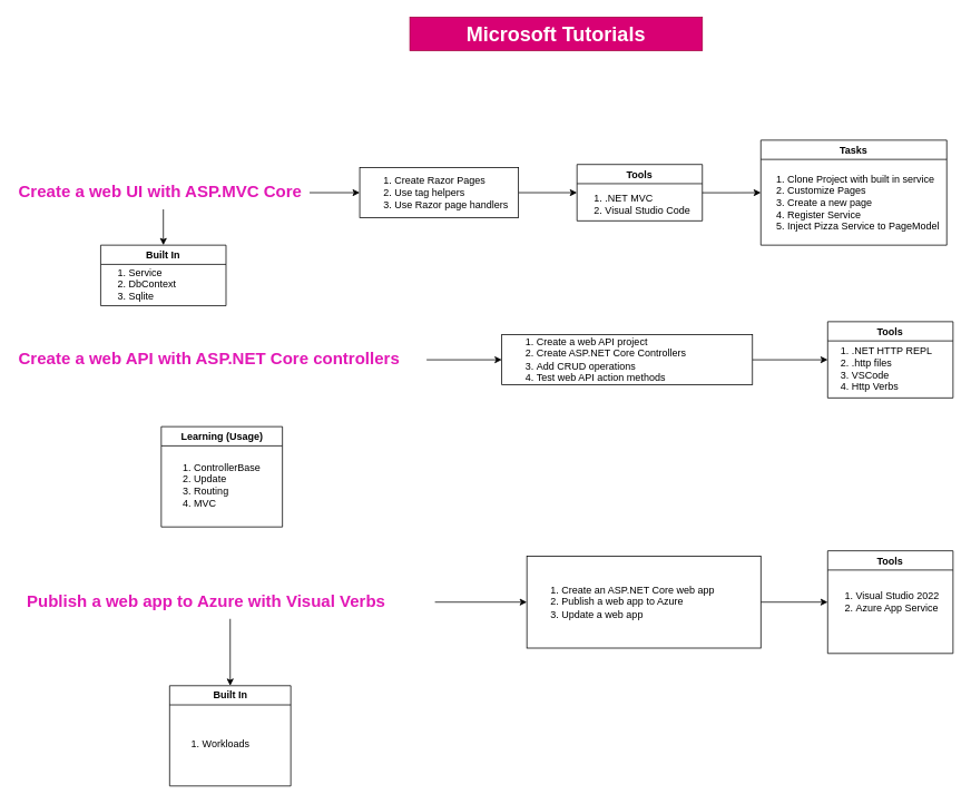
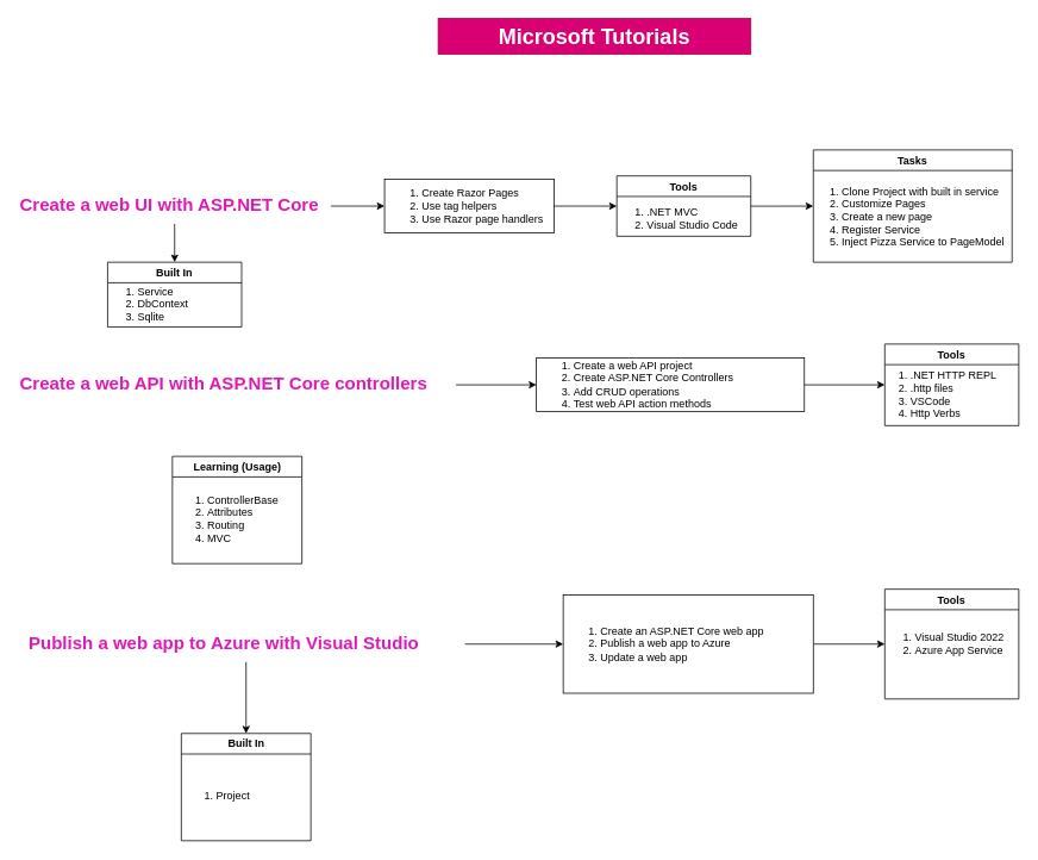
  <mxCell id="0" />
  <mxCell id="1" parent="0" />
  <mxCell id="2" value="&lt;h1 style=&quot;margin-top: 0px;&quot;&gt;Microsoft Tutorials&lt;/h1&gt;" style="text;html=1;overflow=hidden;rounded=0;align=center;fillColor=#d80073;strokeColor=#A50040;fontColor=#ffffff;" parent="1" vertex="1"><mxGeometry x="490" y="20" width="350" height="40" as="geometry" /></mxCell>
  <mxCell id="3" value="" style="edgeStyle=orthogonalEdgeStyle;rounded=0;orthogonalLoop=1;jettySize=auto;html=1;exitX=1;exitY=0.5;exitDx=0;exitDy=0;" parent="1" source="5" target="7" edge="1"><mxGeometry relative="1" as="geometry"><mxPoint x="370" y="220" as="sourcePoint" /></mxGeometry></mxCell>
  <mxCell id="4" style="edgeStyle=orthogonalEdgeStyle;rounded=0;orthogonalLoop=1;jettySize=auto;html=1;entryX=0.5;entryY=0;entryDx=0;entryDy=0;" parent="1" source="5" target="13" edge="1"><mxGeometry relative="1" as="geometry" /></mxCell>
- <mxCell id="5" value="&lt;h1 style=&quot;margin-top: 0px; font-size: 20px;&quot;&gt;Create a web UI with ASP.MVC Core&lt;/h1&gt;" style="text;html=1;whiteSpace=wrap;overflow=hidden;rounded=0;fontSize=20;fontColor=#e218b6;" parent="1" vertex="1"><mxGeometry x="20" y="210" width="350" height="40" as="geometry" /></mxCell>
+ <mxCell id="5" value="&lt;h1 style=&quot;margin-top: 0px; font-size: 20px;&quot;&gt;Create a web UI with ASP.NET Core&lt;/h1&gt;" style="text;html=1;whiteSpace=wrap;overflow=hidden;rounded=0;fontSize=20;fontColor=#e218b6;" parent="1" vertex="1"><mxGeometry x="20" y="210" width="350" height="40" as="geometry" /></mxCell>
  <mxCell id="6" value="" style="edgeStyle=orthogonalEdgeStyle;rounded=0;orthogonalLoop=1;jettySize=auto;html=1;entryX=0;entryY=0.5;entryDx=0;entryDy=0;" parent="1" source="7" target="9" edge="1"><mxGeometry relative="1" as="geometry"><mxPoint x="720" y="230" as="targetPoint" /></mxGeometry></mxCell>
  <mxCell id="7" value="&lt;ol&gt;&lt;li&gt;Create Razor Pages&lt;/li&gt;&lt;li&gt;Use tag helpers&lt;/li&gt;&lt;li&gt;Use Razor page handlers&lt;/li&gt;&lt;/ol&gt;" style="whiteSpace=wrap;html=1;align=left;" parent="1" vertex="1"><mxGeometry x="430" y="200" width="190" height="60" as="geometry" /></mxCell>
  <mxCell id="8" value="" style="edgeStyle=orthogonalEdgeStyle;rounded=0;orthogonalLoop=1;jettySize=auto;html=1;" parent="1" source="9" target="11" edge="1"><mxGeometry relative="1" as="geometry" /></mxCell>
  <mxCell id="9" value="Tools" style="swimlane;" parent="1" vertex="1"><mxGeometry x="690" y="196.25" width="150" height="67.5" as="geometry" /></mxCell>
  <mxCell id="10" value="&lt;ol&gt;&lt;li&gt;.NET MVC&lt;/li&gt;&lt;li&gt;Visual Studio Code&lt;/li&gt;&lt;/ol&gt;" style="text;html=1;align=left;verticalAlign=middle;resizable=0;points=[];autosize=1;strokeColor=none;fillColor=none;spacing=-11;" parent="9" vertex="1"><mxGeometry x="5" y="27.5" width="140" height="40" as="geometry" /></mxCell>
  <mxCell id="11" value="Tasks" style="swimlane;" parent="1" vertex="1"><mxGeometry x="910" y="167.19" width="222.5" height="125.62" as="geometry" /></mxCell>
  <mxCell id="12" value="&lt;ol&gt;&lt;li&gt;Clone Project with built in service&lt;/li&gt;&lt;li&gt;Customize Pages&lt;/li&gt;&lt;li&gt;Create a new page&lt;/li&gt;&lt;li&gt;Register Service&lt;/li&gt;&lt;li&gt;Inject Pizza Service to PageModel&lt;/li&gt;&lt;/ol&gt;" style="text;html=1;align=left;verticalAlign=middle;resizable=0;points=[];autosize=1;strokeColor=none;fillColor=none;spacing=-11;" parent="11" vertex="1"><mxGeometry x="2.5" y="34.37" width="220" height="80" as="geometry" /></mxCell>
  <mxCell id="13" value="Built In" style="swimlane;" parent="1" vertex="1"><mxGeometry x="120" y="292.81" width="150" height="72.5" as="geometry" /></mxCell>
  <mxCell id="14" value="&lt;ol&gt;&lt;li&gt;Service&lt;/li&gt;&lt;li&gt;DbContext&lt;/li&gt;&lt;li&gt;Sqlite&lt;/li&gt;&lt;/ol&gt;" style="text;html=1;align=left;verticalAlign=middle;resizable=0;points=[];autosize=1;strokeColor=none;fillColor=none;spacing=-11;" parent="13" vertex="1"><mxGeometry x="5" y="22.5" width="90" height="50" as="geometry" /></mxCell>
  <mxCell id="15" value="" style="edgeStyle=orthogonalEdgeStyle;rounded=0;orthogonalLoop=1;jettySize=auto;html=1;" edge="1" parent="1" source="16" target="21"><mxGeometry relative="1" as="geometry" /></mxCell>
  <mxCell id="16" value="&lt;h1 style=&quot;margin-top: 0px; font-size: 20px;&quot;&gt;Create a web API with ASP.NET Core controllers&lt;/h1&gt;" style="text;html=1;whiteSpace=wrap;overflow=hidden;rounded=0;fontSize=20;fontColor=#e218b6;" parent="1" vertex="1"><mxGeometry x="20" y="410" width="490" height="40" as="geometry" /></mxCell>
  <mxCell id="17" value="" style="edgeStyle=orthogonalEdgeStyle;rounded=0;orthogonalLoop=1;jettySize=auto;html=1;" edge="1" parent="1" source="19" target="27"><mxGeometry relative="1" as="geometry" /></mxCell>
  <mxCell id="18" value="" style="edgeStyle=orthogonalEdgeStyle;rounded=0;orthogonalLoop=1;jettySize=auto;html=1;entryX=0.5;entryY=0;entryDx=0;entryDy=0;" edge="1" parent="1" source="19" target="30"><mxGeometry relative="1" as="geometry"><mxPoint x="275" y="810" as="targetPoint" /></mxGeometry></mxCell>
- <mxCell id="19" value="&lt;h1 style=&quot;margin-top: 0px; font-size: 20px;&quot;&gt;Publish a web app to Azure with Visual Verbs&lt;/h1&gt;" style="text;html=1;whiteSpace=wrap;overflow=hidden;rounded=0;fontSize=20;fontColor=#e218b6;" parent="1" vertex="1"><mxGeometry x="30" y="700" width="490" height="40" as="geometry" /></mxCell>
+ <mxCell id="19" value="&lt;h1 style=&quot;margin-top: 0px; font-size: 20px;&quot;&gt;Publish a web app to Azure with Visual Studio&lt;/h1&gt;" style="text;html=1;whiteSpace=wrap;overflow=hidden;rounded=0;fontSize=20;fontColor=#e218b6;" parent="1" vertex="1"><mxGeometry x="30" y="700" width="490" height="40" as="geometry" /></mxCell>
  <mxCell id="20" style="edgeStyle=orthogonalEdgeStyle;rounded=0;orthogonalLoop=1;jettySize=auto;html=1;entryX=0;entryY=0.5;entryDx=0;entryDy=0;" edge="1" parent="1" source="21" target="22"><mxGeometry relative="1" as="geometry" /></mxCell>
  <mxCell id="21" value="&lt;ol&gt;&lt;li&gt;Create a web API project&lt;/li&gt;&lt;li&gt;Create ASP.NET Core Controllers&lt;br&gt;&lt;/li&gt;&lt;li&gt;Add CRUD operations&lt;/li&gt;&lt;li&gt;Test web API action methods&lt;/li&gt;&lt;/ol&gt;" style="whiteSpace=wrap;html=1;align=left;" vertex="1" parent="1"><mxGeometry x="600" y="400" width="300" height="60" as="geometry" /></mxCell>
  <mxCell id="22" value="Tools" style="swimlane;" vertex="1" parent="1"><mxGeometry x="990" y="384.38" width="150" height="91.25" as="geometry" /></mxCell>
  <mxCell id="23" value="&lt;ol&gt;&lt;li&gt;.NET HTTP REPL&lt;/li&gt;&lt;li&gt;.http files&lt;/li&gt;&lt;li&gt;VSCode&lt;/li&gt;&lt;li&gt;Http Verbs&lt;/li&gt;&lt;/ol&gt;" style="text;html=1;align=left;verticalAlign=middle;resizable=0;points=[];autosize=1;strokeColor=none;fillColor=none;spacing=-11;" vertex="1" parent="22"><mxGeometry y="21.25" width="130" height="70" as="geometry" /></mxCell>
  <mxCell id="24" value="Learning (Usage)" style="swimlane;whiteSpace=wrap;html=1;" vertex="1" parent="1"><mxGeometry x="192.5" y="510" width="145" height="120" as="geometry" /></mxCell>
- <mxCell id="25" value="&lt;ol&gt;&lt;li&gt;ControllerBase&lt;/li&gt;&lt;li&gt;Update&lt;/li&gt;&lt;li&gt;Routing&lt;/li&gt;&lt;li&gt;MVC&lt;/li&gt;&lt;/ol&gt;" style="text;html=1;align=left;verticalAlign=middle;resizable=0;points=[];autosize=1;strokeColor=none;fillColor=none;" vertex="1" parent="24"><mxGeometry x="-2.5" y="20" width="140" height="100" as="geometry" /></mxCell>
+ <mxCell id="25" value="&lt;ol&gt;&lt;li&gt;ControllerBase&lt;/li&gt;&lt;li&gt;Attributes&lt;/li&gt;&lt;li&gt;Routing&lt;/li&gt;&lt;li&gt;MVC&lt;/li&gt;&lt;/ol&gt;" style="text;html=1;align=left;verticalAlign=middle;resizable=0;points=[];autosize=1;strokeColor=none;fillColor=none;" vertex="1" parent="24"><mxGeometry x="-2.5" y="20" width="140" height="100" as="geometry" /></mxCell>
  <mxCell id="26" style="edgeStyle=orthogonalEdgeStyle;rounded=0;orthogonalLoop=1;jettySize=auto;html=1;entryX=0;entryY=0.5;entryDx=0;entryDy=0;" edge="1" parent="1" source="27" target="28"><mxGeometry relative="1" as="geometry" /></mxCell>
  <mxCell id="27" value="&lt;ol&gt;&lt;li&gt;Create an ASP.NET Core web app&lt;/li&gt;&lt;li&gt;Publish a web app to Azure&lt;/li&gt;&lt;li&gt;Update a web app&lt;/li&gt;&lt;/ol&gt;" style="whiteSpace=wrap;html=1;align=left;" vertex="1" parent="1"><mxGeometry x="630" y="665" width="280" height="110" as="geometry" /></mxCell>
  <mxCell id="28" value="Tools" style="swimlane;" vertex="1" parent="1"><mxGeometry x="990" y="658.59" width="150" height="122.81" as="geometry" /></mxCell>
  <mxCell id="29" value="&lt;ol&gt;&lt;li&gt;Visual Studio 2022&lt;/li&gt;&lt;li&gt;Azure App Service&lt;/li&gt;&lt;/ol&gt;" style="text;html=1;align=left;verticalAlign=middle;resizable=0;points=[];autosize=1;strokeColor=none;fillColor=none;spacing=-11;" vertex="1" parent="28"><mxGeometry x="5" y="41.41" width="140" height="40" as="geometry" /></mxCell>
  <mxCell id="30" value="Built In" style="swimlane;whiteSpace=wrap;html=1;" vertex="1" parent="1"><mxGeometry x="202.5" y="820" width="145" height="120" as="geometry" /></mxCell>
- <mxCell id="31" value="&lt;ol&gt;&lt;li&gt;Workloads&lt;/li&gt;&lt;/ol&gt;" style="text;html=1;align=left;verticalAlign=middle;resizable=0;points=[];autosize=1;strokeColor=none;fillColor=none;" vertex="1" parent="30"><mxGeometry x="-2.5" y="45" width="120" height="50" as="geometry" /></mxCell>
+ <mxCell id="31" value="&lt;ol&gt;&lt;li&gt;Project&lt;/li&gt;&lt;/ol&gt;" style="text;html=1;align=left;verticalAlign=middle;resizable=0;points=[];autosize=1;strokeColor=none;fillColor=none;" vertex="1" parent="30"><mxGeometry x="-2.5" y="45" width="120" height="50" as="geometry" /></mxCell>
